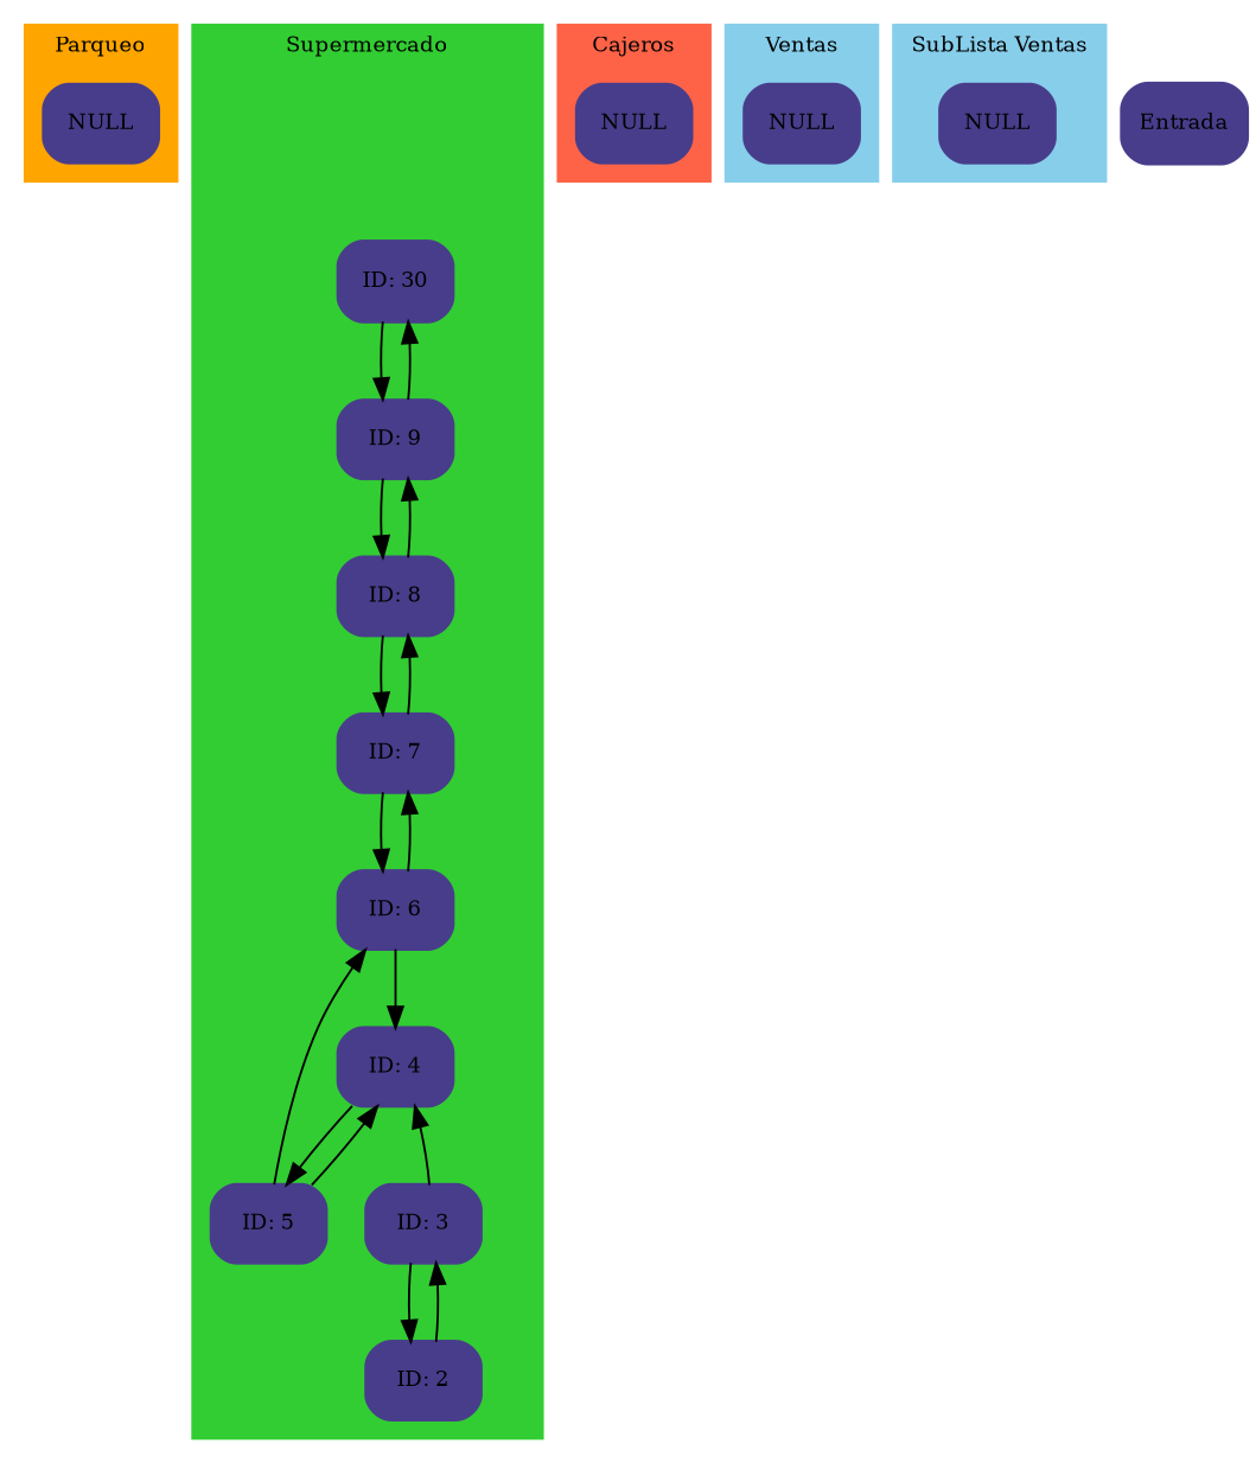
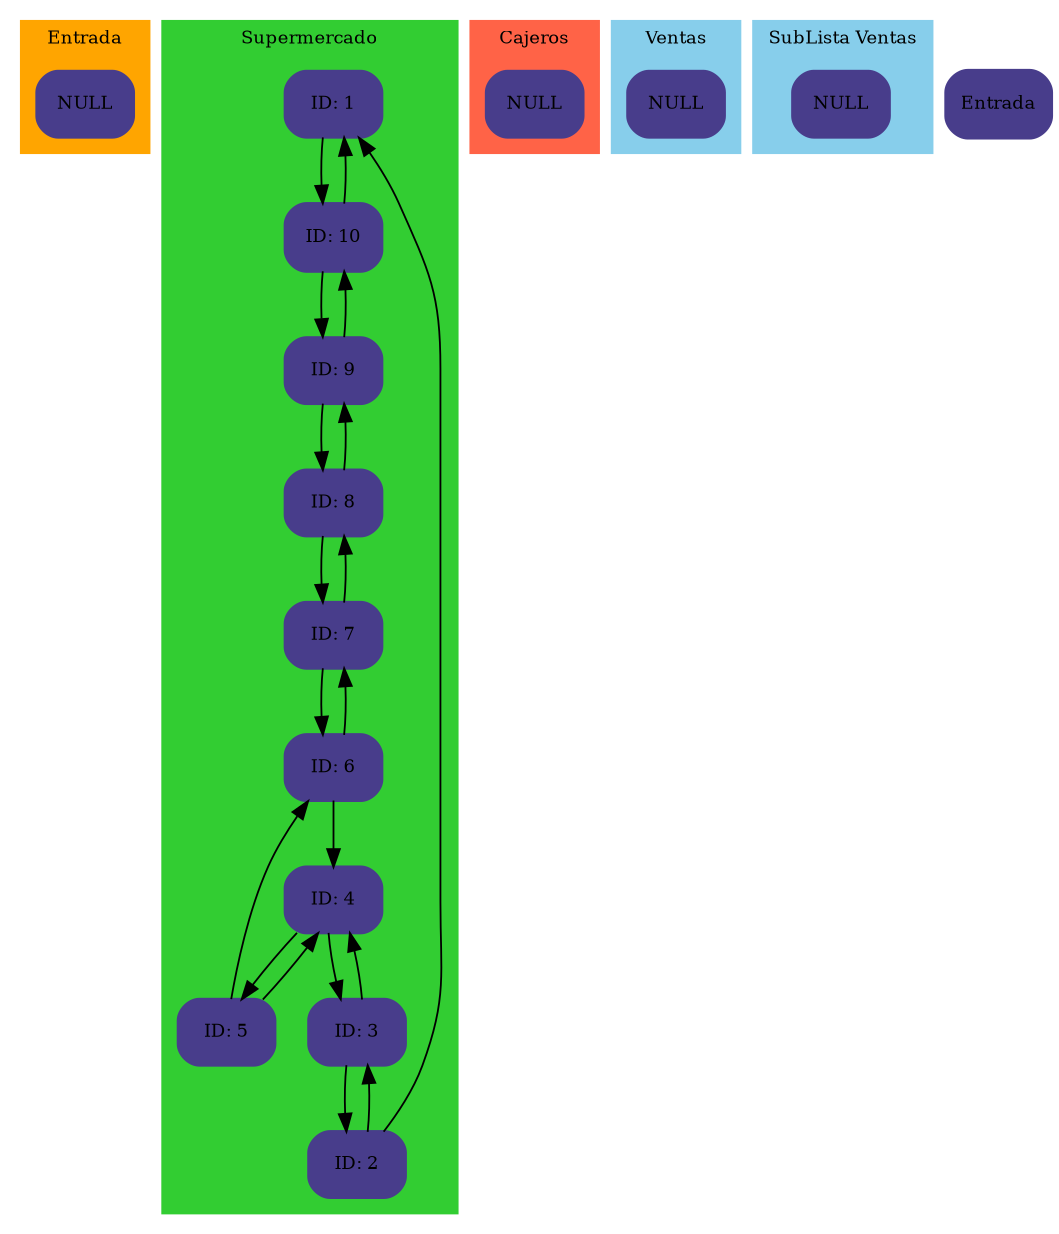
  digraph {
    rankdir=TB
    node [color=darkslateblue fontsize=10 shape=Mrecord style=filled]
    n1 [label=" NULL "]
+   n2 [label=" ID: 1"]
    n3 [label=" ID: 2"]
-   n4 [label="ID: 30"]
+   n4 [label=" ID: 10"]
    n5 [label=" ID: 3"]
    n6 [label=" ID: 4"]
    n7 [label=" ID: 5"]
    n8 [label=" ID: 6"]
    n9 [label=" ID: 7"]
    n10 [label=" ID: 8"]
    n11 [label=" ID: 9"]
    n12 [label=" NULL "]
    n13 [label=" NULL "]
    n14 [label=" NULL "]
    n15 [label=" Entrada" style="filled, bold"]
    subgraph cluster_1 {
      color=orange
      fontsize=10
-     label=Parqueo
+     label=Entrada
      shape=Mrecord
      style="filled, bold"
      n1
    }
    subgraph cluster_2 {
      color=LIMEGREEN
      fontsize=10
      label=Supermercado
      shape=Mrecord
      style="filled, bold"
+     n2
      n3
      n4
      n5
      n6
      n7
      n8
      n9
      n10
      n11
    }
    subgraph cluster_3 {
      color=TOMATO
      fontsize=10
      label=Cajeros
      shape=Mrecord
      style="filled, bold"
      n12
    }
    subgraph cluster_4 {
      color=SKYBLUE
      fontsize=10
      label=Ventas
      shape=Mrecord
      style="filled, bold"
      n13
    }
    subgraph cluster_5 {
      color=SKYBLUE
      fontsize=10
      label="SubLista Ventas"
      shape=Mrecord
      style="filled, bold"
      n14
    }
+   n2 -> n4
+   n3 -> n2
    n3 -> n5
+   n4 -> n2
    n4 -> n11
    n5 -> n3
    n5 -> n6
+   n6 -> n5
    n6 -> n7
    n7 -> n6
    n7 -> n8
    n8 -> n6
    n8 -> n9
    n9 -> n8
    n9 -> n10
    n10 -> n9
    n10 -> n11
    n11 -> n4
    n11 -> n10
  }
